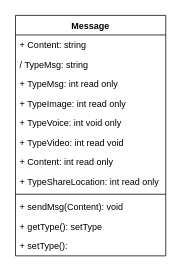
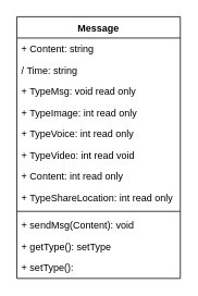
  <mxCell id="0" />
  <mxCell id="1" parent="0" />
  <mxCell id="2" value="Message" style="swimlane;fontStyle=1;align=center;verticalAlign=top;childLayout=stackLayout;horizontal=1;startSize=26;horizontalStack=0;resizeParent=1;resizeParentMax=0;resizeLast=0;collapsible=1;marginBottom=0;" vertex="1" parent="1"><mxGeometry x="20" y="20" width="200" height="320" as="geometry" /></mxCell>
  <mxCell id="3" value="+ Content: string" style="text;strokeColor=none;fillColor=none;align=left;verticalAlign=top;spacingLeft=4;spacingRight=4;overflow=hidden;rotatable=0;points=[[0,0.5],[1,0.5]];portConstraint=eastwest;" vertex="1" parent="2"><mxGeometry y="26" width="200" height="26" as="geometry" /></mxCell>
- <mxCell id="4" value="/ TypeMsg: string" style="text;strokeColor=none;fillColor=none;align=left;verticalAlign=top;spacingLeft=4;spacingRight=4;overflow=hidden;rotatable=0;points=[[0,0.5],[1,0.5]];portConstraint=eastwest;" vertex="1" parent="2"><mxGeometry y="52" width="200" height="26" as="geometry" /></mxCell>
- <mxCell id="5" value="+ TypeMsg: int read only" style="text;strokeColor=none;fillColor=none;align=left;verticalAlign=top;spacingLeft=4;spacingRight=4;overflow=hidden;rotatable=0;points=[[0,0.5],[1,0.5]];portConstraint=eastwest;" vertex="1" parent="2"><mxGeometry y="78" width="200" height="26" as="geometry" /></mxCell>
+ <mxCell id="4" value="/ Time: string" style="text;strokeColor=none;fillColor=none;align=left;verticalAlign=top;spacingLeft=4;spacingRight=4;overflow=hidden;rotatable=0;points=[[0,0.5],[1,0.5]];portConstraint=eastwest;" vertex="1" parent="2"><mxGeometry y="52" width="200" height="26" as="geometry" /></mxCell>
+ <mxCell id="5" value="+ TypeMsg: void read only" style="text;strokeColor=none;fillColor=none;align=left;verticalAlign=top;spacingLeft=4;spacingRight=4;overflow=hidden;rotatable=0;points=[[0,0.5],[1,0.5]];portConstraint=eastwest;" vertex="1" parent="2"><mxGeometry y="78" width="200" height="26" as="geometry" /></mxCell>
  <mxCell id="6" value="+ TypeImage: int read only" style="text;strokeColor=none;fillColor=none;align=left;verticalAlign=top;spacingLeft=4;spacingRight=4;overflow=hidden;rotatable=0;points=[[0,0.5],[1,0.5]];portConstraint=eastwest;" vertex="1" parent="2"><mxGeometry y="104" width="200" height="26" as="geometry" /></mxCell>
- <mxCell id="7" value="+ TypeVoice: int void only" style="text;strokeColor=none;fillColor=none;align=left;verticalAlign=top;spacingLeft=4;spacingRight=4;overflow=hidden;rotatable=0;points=[[0,0.5],[1,0.5]];portConstraint=eastwest;" vertex="1" parent="2"><mxGeometry y="130" width="200" height="26" as="geometry" /></mxCell>
+ <mxCell id="7" value="+ TypeVoice: int read only" style="text;strokeColor=none;fillColor=none;align=left;verticalAlign=top;spacingLeft=4;spacingRight=4;overflow=hidden;rotatable=0;points=[[0,0.5],[1,0.5]];portConstraint=eastwest;" vertex="1" parent="2"><mxGeometry y="130" width="200" height="26" as="geometry" /></mxCell>
  <mxCell id="8" value="+ TypeVideo: int read void" style="text;strokeColor=none;fillColor=none;align=left;verticalAlign=top;spacingLeft=4;spacingRight=4;overflow=hidden;rotatable=0;points=[[0,0.5],[1,0.5]];portConstraint=eastwest;" vertex="1" parent="2"><mxGeometry y="156" width="200" height="26" as="geometry" /></mxCell>
  <mxCell id="9" value="+ Content: int read only" style="text;strokeColor=none;fillColor=none;align=left;verticalAlign=top;spacingLeft=4;spacingRight=4;overflow=hidden;rotatable=0;points=[[0,0.5],[1,0.5]];portConstraint=eastwest;" vertex="1" parent="2"><mxGeometry y="182" width="200" height="26" as="geometry" /></mxCell>
  <mxCell id="10" value="+ TypeShareLocation: int read only" style="text;strokeColor=none;fillColor=none;align=left;verticalAlign=top;spacingLeft=4;spacingRight=4;overflow=hidden;rotatable=0;points=[[0,0.5],[1,0.5]];portConstraint=eastwest;" vertex="1" parent="2"><mxGeometry y="208" width="200" height="26" as="geometry" /></mxCell>
  <mxCell id="11" value="" style="line;strokeWidth=1;fillColor=none;align=left;verticalAlign=middle;spacingTop=-1;spacingLeft=3;spacingRight=3;rotatable=0;labelPosition=right;points=[];portConstraint=eastwest;" vertex="1" parent="2"><mxGeometry y="234" width="200" height="8" as="geometry" /></mxCell>
  <mxCell id="12" value="+ sendMsg(Content): void" style="text;strokeColor=none;fillColor=none;align=left;verticalAlign=top;spacingLeft=4;spacingRight=4;overflow=hidden;rotatable=0;points=[[0,0.5],[1,0.5]];portConstraint=eastwest;" vertex="1" parent="2"><mxGeometry y="242" width="200" height="26" as="geometry" /></mxCell>
  <mxCell id="13" value="+ getType(): setType" style="text;strokeColor=none;fillColor=none;align=left;verticalAlign=top;spacingLeft=4;spacingRight=4;overflow=hidden;rotatable=0;points=[[0,0.5],[1,0.5]];portConstraint=eastwest;" vertex="1" parent="2"><mxGeometry y="268" width="200" height="26" as="geometry" /></mxCell>
  <mxCell id="14" value="+ setType(): " style="text;strokeColor=none;fillColor=none;align=left;verticalAlign=top;spacingLeft=4;spacingRight=4;overflow=hidden;rotatable=0;points=[[0,0.5],[1,0.5]];portConstraint=eastwest;" vertex="1" parent="2"><mxGeometry y="294" width="200" height="26" as="geometry" /></mxCell>
